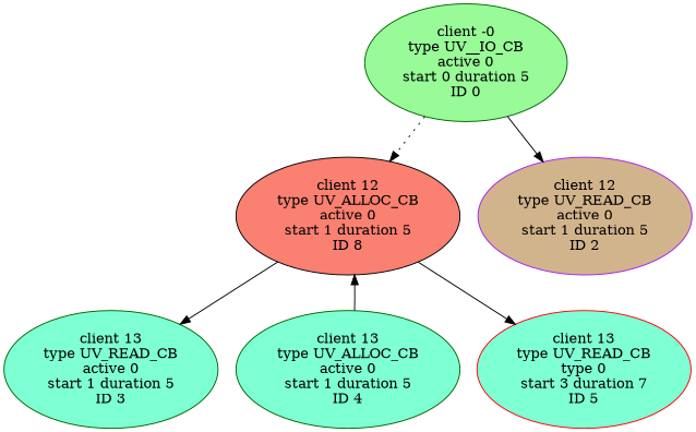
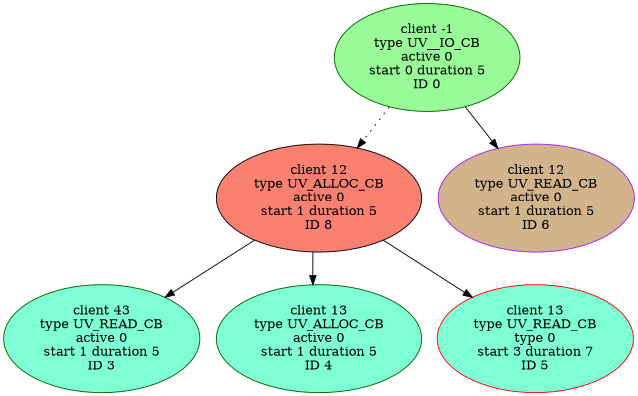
  digraph {
    node [color=darkgreen fillcolor=aquamarine style=filled]
-   n1 [fillcolor=palegreen label="client -0\ntype UV__IO_CB\nactive 0\nstart 0 duration 5\nID 0"]
+   n1 [fillcolor=palegreen label="client -1\ntype UV__IO_CB\nactive 0\nstart 0 duration 5\nID 0"]
    n2 [color=black fillcolor=salmon label="client 12\ntype UV_ALLOC_CB\nactive 0\nstart 1 duration 5\nID 8"]
-   n3 [color=purple fillcolor=tan label="client 12\ntype UV_READ_CB\nactive 0\nstart 1 duration 5\nID 2"]
-   n4 [label="client 13\ntype UV_READ_CB\nactive 0\nstart 1 duration 5\nID 3"]
+   n3 [color=purple fillcolor=tan label="client 12\ntype UV_READ_CB\nactive 0\nstart 1 duration 5\nID 6"]
+   n4 [label="client 43\ntype UV_READ_CB\nactive 0\nstart 1 duration 5\nID 3"]
    n5 [label="client 13\ntype UV_ALLOC_CB\nactive 0\nstart 1 duration 5\nID 4"]
    n6 [color=red label="client 13\ntype UV_READ_CB\ntype 0\nstart 3 duration 7\nID 5"]
    n1 -> n2 [style=dotted]
    n1 -> n3
    n2 -> n4
-   n5 -> n2
+   n2 -> n5
    n2 -> n6
  }
